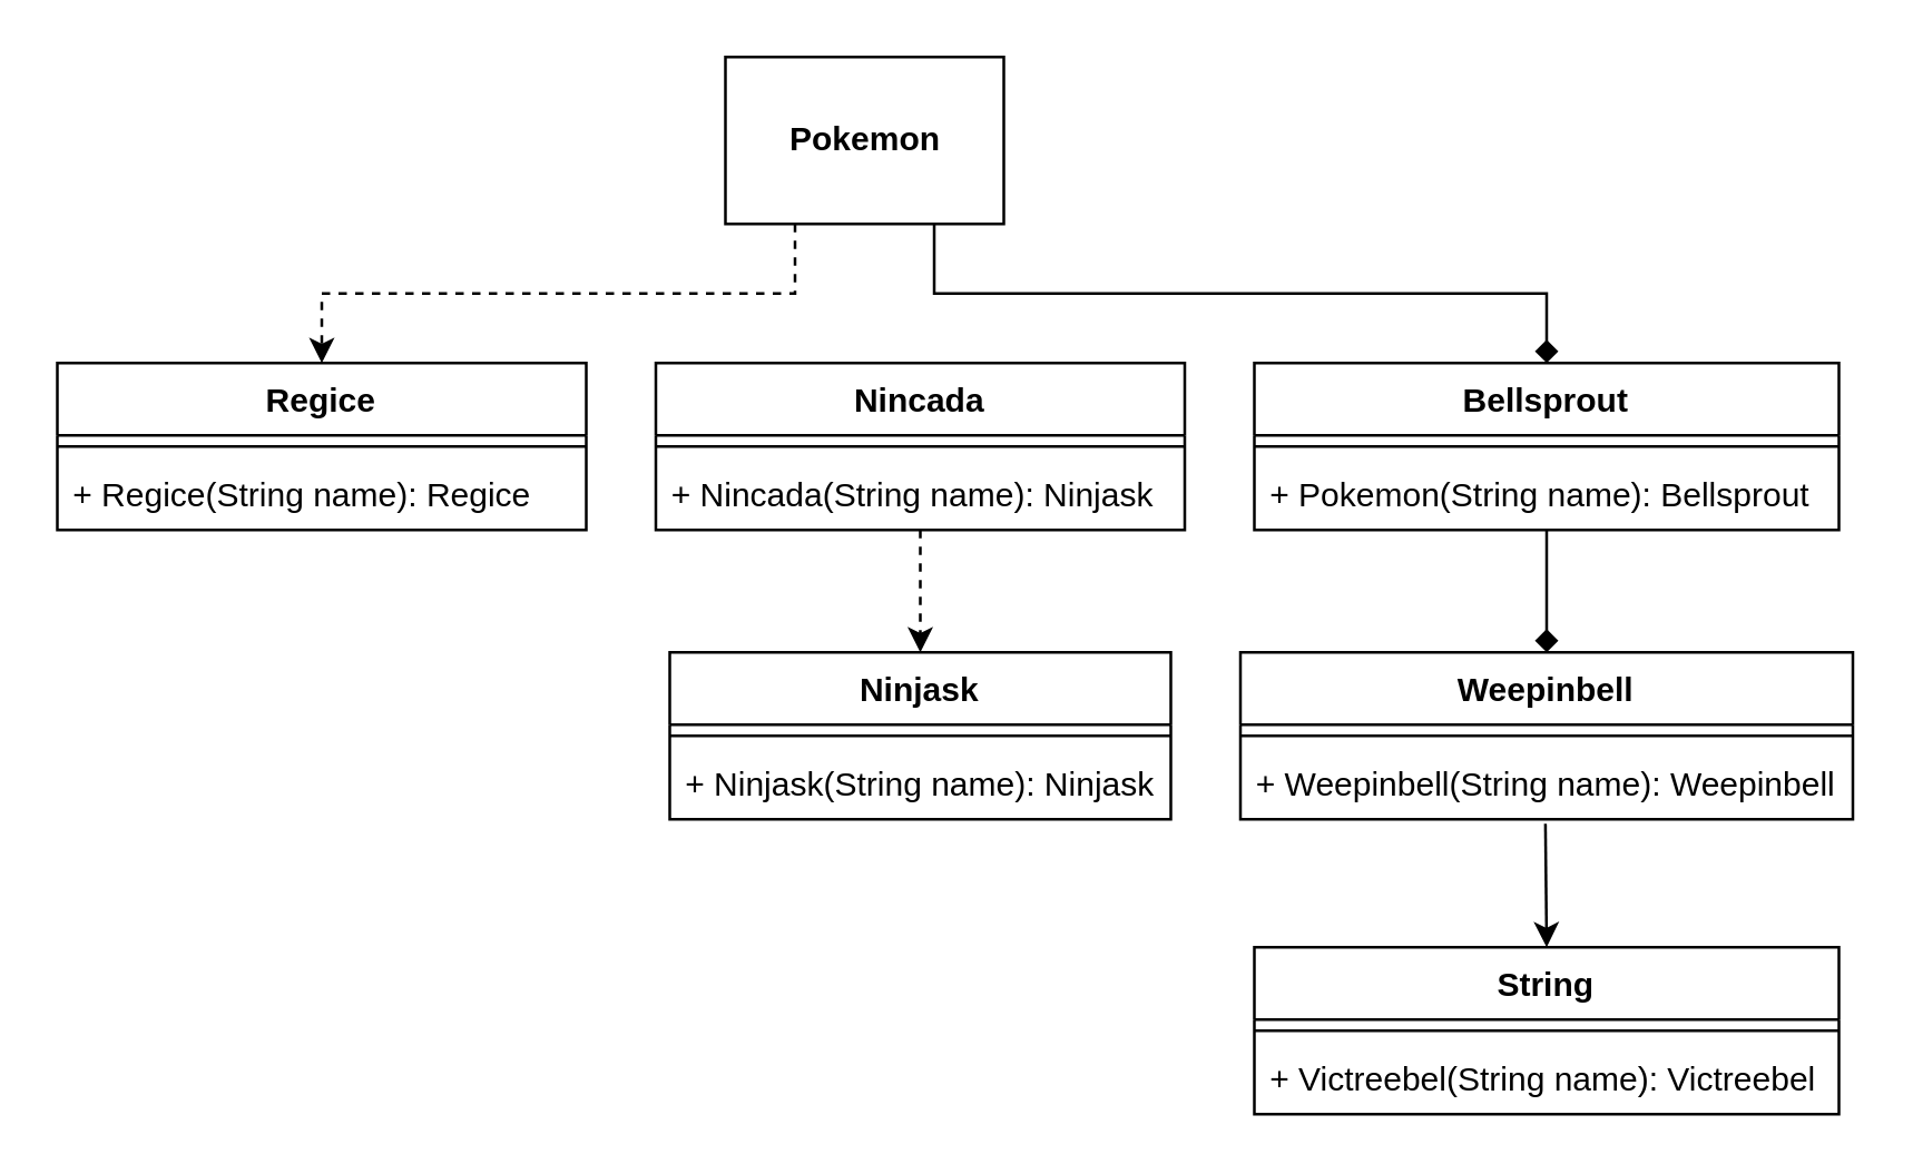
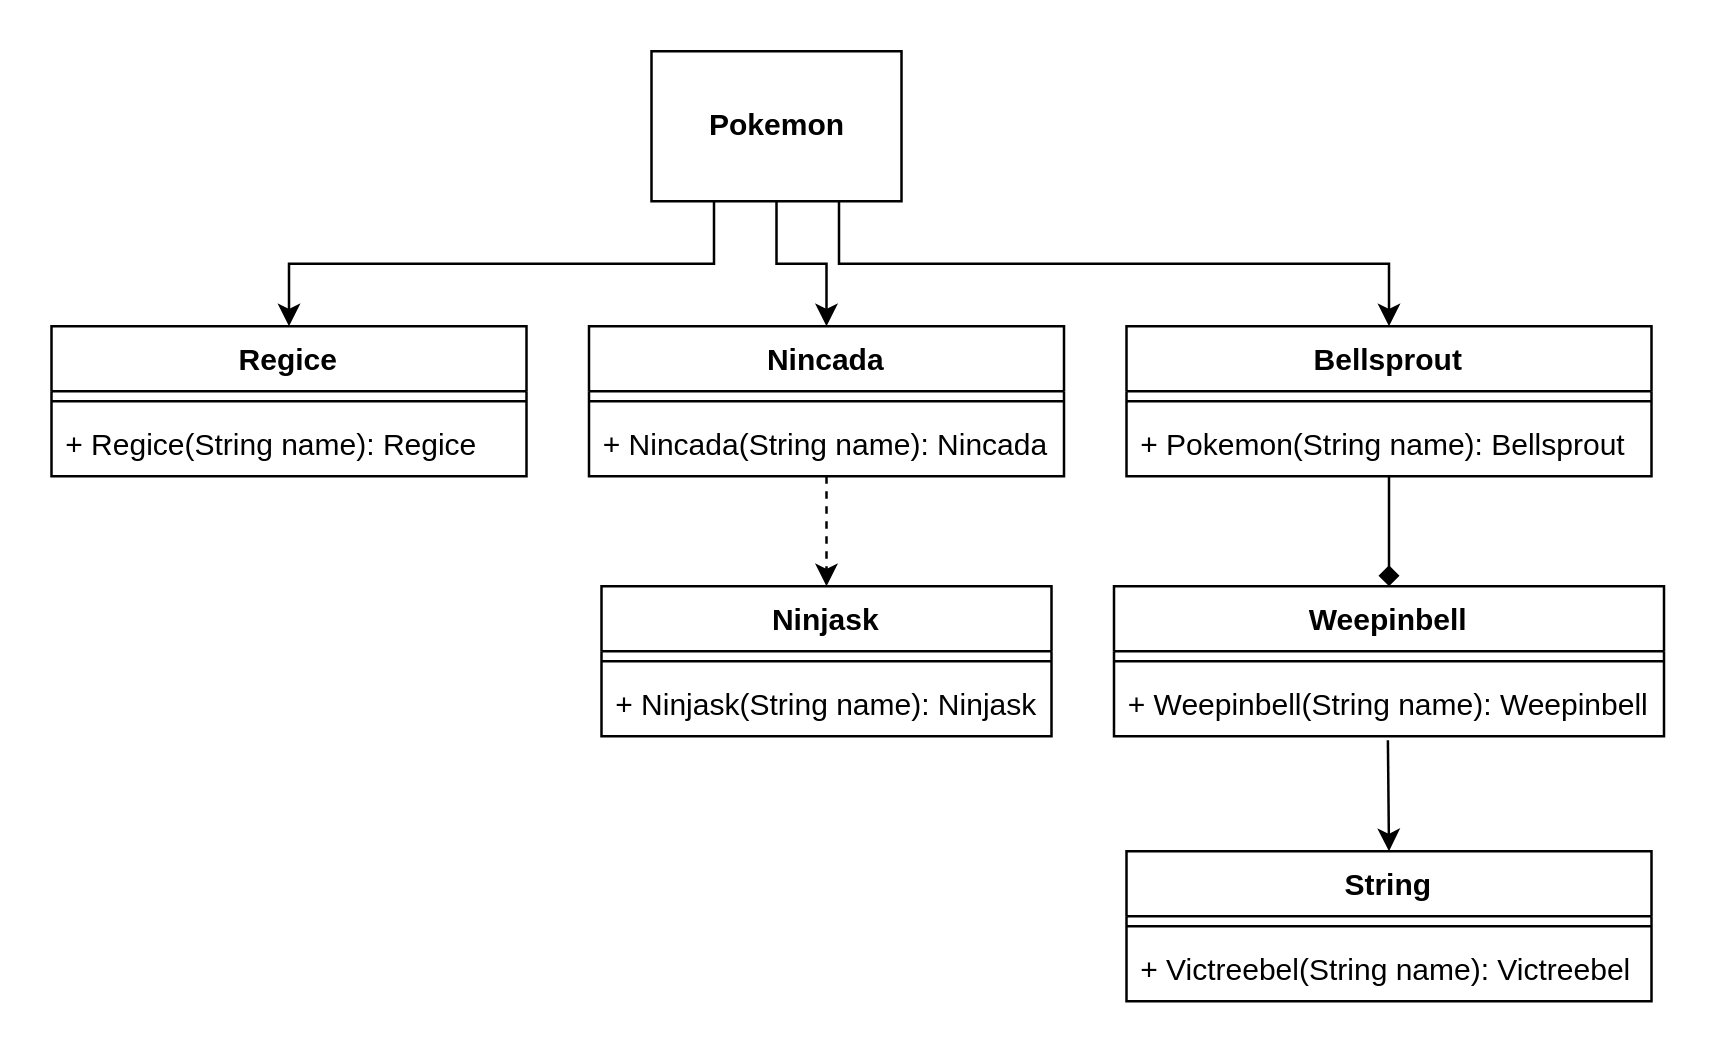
  <mxCell id="0" />
  <mxCell id="1" parent="0" />
  <mxCell id="2" value="Regice" style="swimlane;fontStyle=1;align=center;verticalAlign=top;childLayout=stackLayout;horizontal=1;startSize=26;horizontalStack=0;resizeParent=1;resizeParentMax=0;resizeLast=0;collapsible=1;marginBottom=0;" vertex="1" parent="1"><mxGeometry x="20" y="130" width="190" height="60" as="geometry" /></mxCell>
  <mxCell id="3" value="" style="line;strokeWidth=1;fillColor=none;align=left;verticalAlign=middle;spacingTop=-1;spacingLeft=3;spacingRight=3;rotatable=0;labelPosition=right;points=[];portConstraint=eastwest;strokeColor=inherit;" vertex="1" parent="2"><mxGeometry y="26" width="190" height="8" as="geometry" /></mxCell>
  <mxCell id="4" value="+ Regice(String name): Regice" style="text;strokeColor=none;fillColor=none;align=left;verticalAlign=top;spacingLeft=4;spacingRight=4;overflow=hidden;rotatable=0;points=[[0,0.5],[1,0.5]];portConstraint=eastwest;" vertex="1" parent="2"><mxGeometry y="34" width="190" height="26" as="geometry" /></mxCell>
  <mxCell id="5" style="edgeStyle=orthogonalEdgeStyle;rounded=0;orthogonalLoop=1;jettySize=auto;html=1;exitX=0.5;exitY=1;exitDx=0;exitDy=0;dashed=1;" edge="1" parent="1" source="6" target="17"><mxGeometry relative="1" as="geometry" /></mxCell>
  <mxCell id="6" value="Nincada" style="swimlane;fontStyle=1;align=center;verticalAlign=top;childLayout=stackLayout;horizontal=1;startSize=26;horizontalStack=0;resizeParent=1;resizeParentMax=0;resizeLast=0;collapsible=1;marginBottom=0;" vertex="1" parent="1"><mxGeometry x="235" y="130" width="190" height="60" as="geometry" /></mxCell>
  <mxCell id="7" value="" style="line;strokeWidth=1;fillColor=none;align=left;verticalAlign=middle;spacingTop=-1;spacingLeft=3;spacingRight=3;rotatable=0;labelPosition=right;points=[];portConstraint=eastwest;strokeColor=inherit;" vertex="1" parent="6"><mxGeometry y="26" width="190" height="8" as="geometry" /></mxCell>
- <mxCell id="8" value="+ Nincada(String name): Ninjask" style="text;strokeColor=none;fillColor=none;align=left;verticalAlign=top;spacingLeft=4;spacingRight=4;overflow=hidden;rotatable=0;points=[[0,0.5],[1,0.5]];portConstraint=eastwest;" vertex="1" parent="6"><mxGeometry y="34" width="190" height="26" as="geometry" /></mxCell>
- <mxCell id="9" style="edgeStyle=orthogonalEdgeStyle;rounded=0;orthogonalLoop=1;jettySize=auto;html=1;exitX=0.25;exitY=1;exitDx=0;exitDy=0;dashed=1;" edge="1" parent="1" source="12" target="2"><mxGeometry relative="1" as="geometry" /></mxCell>
- <mxCell id="11" style="edgeStyle=orthogonalEdgeStyle;rounded=0;orthogonalLoop=1;jettySize=auto;html=1;exitX=0.75;exitY=1;exitDx=0;exitDy=0;entryX=0.5;entryY=0;entryDx=0;entryDy=0;endArrow=diamond;" edge="1" parent="1" source="12" target="14"><mxGeometry relative="1" as="geometry" /></mxCell>
+ <mxCell id="8" value="+ Nincada(String name): Nincada" style="text;strokeColor=none;fillColor=none;align=left;verticalAlign=top;spacingLeft=4;spacingRight=4;overflow=hidden;rotatable=0;points=[[0,0.5],[1,0.5]];portConstraint=eastwest;" vertex="1" parent="6"><mxGeometry y="34" width="190" height="26" as="geometry" /></mxCell>
+ <mxCell id="9" style="edgeStyle=orthogonalEdgeStyle;rounded=0;orthogonalLoop=1;jettySize=auto;html=1;exitX=0.25;exitY=1;exitDx=0;exitDy=0;" edge="1" parent="1" source="12" target="2"><mxGeometry relative="1" as="geometry" /></mxCell>
+ <mxCell id="10" style="edgeStyle=orthogonalEdgeStyle;rounded=0;orthogonalLoop=1;jettySize=auto;html=1;exitX=0.5;exitY=1;exitDx=0;exitDy=0;" edge="1" parent="1" source="12" target="6"><mxGeometry relative="1" as="geometry" /></mxCell>
+ <mxCell id="11" style="edgeStyle=orthogonalEdgeStyle;rounded=0;orthogonalLoop=1;jettySize=auto;html=1;exitX=0.75;exitY=1;exitDx=0;exitDy=0;entryX=0.5;entryY=0;entryDx=0;entryDy=0;" edge="1" parent="1" source="12" target="14"><mxGeometry relative="1" as="geometry" /></mxCell>
  <mxCell id="12" value="&lt;b&gt;Pokemon&lt;/b&gt;" style="html=1;" vertex="1" parent="1"><mxGeometry x="260" y="20" width="100" height="60" as="geometry" /></mxCell>
  <mxCell id="13" style="edgeStyle=orthogonalEdgeStyle;rounded=0;orthogonalLoop=1;jettySize=auto;html=1;exitX=0.5;exitY=1;exitDx=0;exitDy=0;endArrow=diamond;" edge="1" parent="1" source="14" target="20"><mxGeometry relative="1" as="geometry" /></mxCell>
  <mxCell id="14" value="Bellsprout" style="swimlane;fontStyle=1;align=center;verticalAlign=top;childLayout=stackLayout;horizontal=1;startSize=26;horizontalStack=0;resizeParent=1;resizeParentMax=0;resizeLast=0;collapsible=1;marginBottom=0;" vertex="1" parent="1"><mxGeometry x="450" y="130" width="210" height="60" as="geometry" /></mxCell>
  <mxCell id="15" value="" style="line;strokeWidth=1;fillColor=none;align=left;verticalAlign=middle;spacingTop=-1;spacingLeft=3;spacingRight=3;rotatable=0;labelPosition=right;points=[];portConstraint=eastwest;strokeColor=inherit;" vertex="1" parent="14"><mxGeometry y="26" width="210" height="8" as="geometry" /></mxCell>
  <mxCell id="16" value="+ Pokemon(String name): Bellsprout" style="text;strokeColor=none;fillColor=none;align=left;verticalAlign=top;spacingLeft=4;spacingRight=4;overflow=hidden;rotatable=0;points=[[0,0.5],[1,0.5]];portConstraint=eastwest;" vertex="1" parent="14"><mxGeometry y="34" width="210" height="26" as="geometry" /></mxCell>
  <mxCell id="17" value="Ninjask" style="swimlane;fontStyle=1;align=center;verticalAlign=top;childLayout=stackLayout;horizontal=1;startSize=26;horizontalStack=0;resizeParent=1;resizeParentMax=0;resizeLast=0;collapsible=1;marginBottom=0;" vertex="1" parent="1"><mxGeometry x="240" y="234" width="180" height="60" as="geometry" /></mxCell>
  <mxCell id="18" value="" style="line;strokeWidth=1;fillColor=none;align=left;verticalAlign=middle;spacingTop=-1;spacingLeft=3;spacingRight=3;rotatable=0;labelPosition=right;points=[];portConstraint=eastwest;strokeColor=inherit;" vertex="1" parent="17"><mxGeometry y="26" width="180" height="8" as="geometry" /></mxCell>
  <mxCell id="19" value="+ Ninjask(String name): Ninjask" style="text;strokeColor=none;fillColor=none;align=left;verticalAlign=top;spacingLeft=4;spacingRight=4;overflow=hidden;rotatable=0;points=[[0,0.5],[1,0.5]];portConstraint=eastwest;" vertex="1" parent="17"><mxGeometry y="34" width="180" height="26" as="geometry" /></mxCell>
  <mxCell id="20" value="Weepinbell" style="swimlane;fontStyle=1;align=center;verticalAlign=top;childLayout=stackLayout;horizontal=1;startSize=26;horizontalStack=0;resizeParent=1;resizeParentMax=0;resizeLast=0;collapsible=1;marginBottom=0;" vertex="1" parent="1"><mxGeometry x="445" y="234" width="220" height="60" as="geometry" /></mxCell>
  <mxCell id="21" value="" style="line;strokeWidth=1;fillColor=none;align=left;verticalAlign=middle;spacingTop=-1;spacingLeft=3;spacingRight=3;rotatable=0;labelPosition=right;points=[];portConstraint=eastwest;strokeColor=inherit;" vertex="1" parent="20"><mxGeometry y="26" width="220" height="8" as="geometry" /></mxCell>
  <mxCell id="22" value="+ Weepinbell(String name): Weepinbell" style="text;strokeColor=none;fillColor=none;align=left;verticalAlign=top;spacingLeft=4;spacingRight=4;overflow=hidden;rotatable=0;points=[[0,0.5],[1,0.5]];portConstraint=eastwest;" vertex="1" parent="20"><mxGeometry y="34" width="220" height="26" as="geometry" /></mxCell>
  <mxCell id="23" value="String" style="swimlane;fontStyle=1;align=center;verticalAlign=top;childLayout=stackLayout;horizontal=1;startSize=26;horizontalStack=0;resizeParent=1;resizeParentMax=0;resizeLast=0;collapsible=1;marginBottom=0;" vertex="1" parent="1"><mxGeometry x="450" y="340" width="210" height="60" as="geometry" /></mxCell>
  <mxCell id="24" value="" style="line;strokeWidth=1;fillColor=none;align=left;verticalAlign=middle;spacingTop=-1;spacingLeft=3;spacingRight=3;rotatable=0;labelPosition=right;points=[];portConstraint=eastwest;strokeColor=inherit;" vertex="1" parent="23"><mxGeometry y="26" width="210" height="8" as="geometry" /></mxCell>
  <mxCell id="25" value="+ Victreebel(String name): Victreebel" style="text;strokeColor=none;fillColor=none;align=left;verticalAlign=top;spacingLeft=4;spacingRight=4;overflow=hidden;rotatable=0;points=[[0,0.5],[1,0.5]];portConstraint=eastwest;" vertex="1" parent="23"><mxGeometry y="34" width="210" height="26" as="geometry" /></mxCell>
  <mxCell id="26" value="" style="endArrow=classic;html=1;rounded=0;exitX=0.498;exitY=1.062;exitDx=0;exitDy=0;exitPerimeter=0;entryX=0.5;entryY=0;entryDx=0;entryDy=0;" edge="1" parent="1" source="22" target="23"><mxGeometry width="50" height="50" relative="1" as="geometry"><mxPoint x="500" y="360" as="sourcePoint" /><mxPoint x="555" y="340" as="targetPoint" /></mxGeometry></mxCell>
